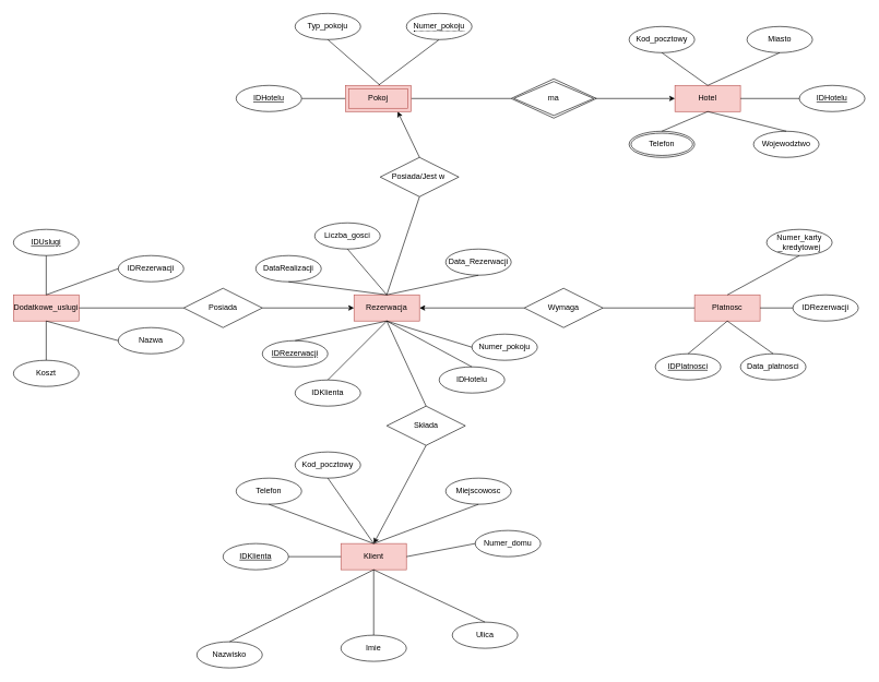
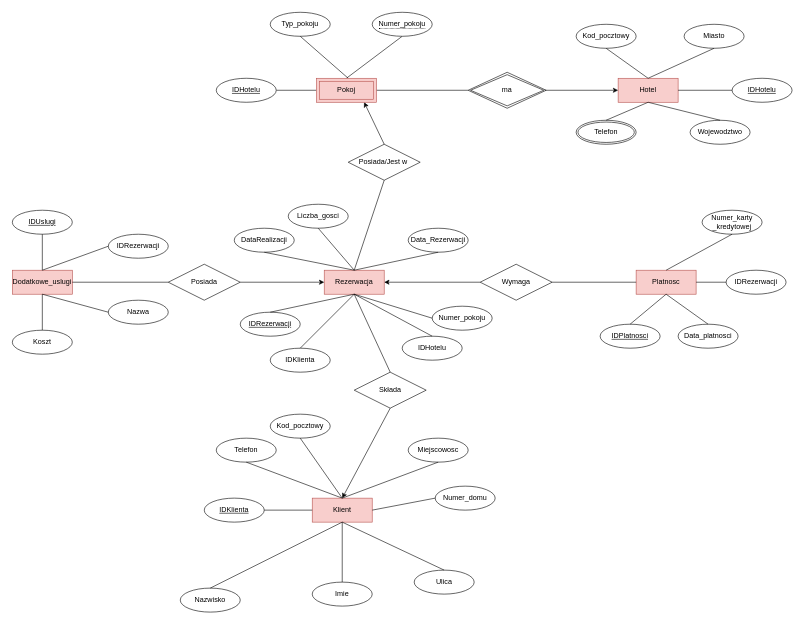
  <mxCell id="0" />
  <mxCell id="1" parent="0" />
- <mxCell id="2" value="DataRealizacji" style="ellipse;whiteSpace=wrap;html=1;align=center;" parent="1" vertex="1"><mxGeometry x="390" y="390" width="100" height="40" as="geometry" /></mxCell>
+ <mxCell id="2" value="DataRealizacji" style="ellipse;whiteSpace=wrap;html=1;align=center;" parent="1" vertex="1"><mxGeometry x="390" y="380" width="100" height="40" as="geometry" /></mxCell>
  <mxCell id="3" value="Liczba_gosci" style="ellipse;whiteSpace=wrap;html=1;align=center;" parent="1" vertex="1"><mxGeometry x="480" y="340" width="100" height="40" as="geometry" /></mxCell>
  <mxCell id="4" value="Data_Rezerwacji" style="ellipse;whiteSpace=wrap;html=1;align=center;" parent="1" vertex="1"><mxGeometry x="680" y="380" width="100" height="40" as="geometry" /></mxCell>
  <mxCell id="5" value="IDRezerwacji" style="ellipse;whiteSpace=wrap;html=1;align=center;fontStyle=4;" parent="1" vertex="1"><mxGeometry x="400" y="520" width="100" height="40" as="geometry" /></mxCell>
  <mxCell id="6" value="IDKlienta" style="ellipse;whiteSpace=wrap;html=1;align=center;dashed=0;" parent="1" vertex="1"><mxGeometry x="450" y="580" width="100" height="40" as="geometry" /></mxCell>
  <mxCell id="7" value="IDHotelu" style="ellipse;whiteSpace=wrap;html=1;align=center;dashed=0;" parent="1" vertex="1"><mxGeometry x="670" y="560" width="100" height="40" as="geometry" /></mxCell>
  <mxCell id="8" value="Rezerwacja&lt;br&gt;" style="whiteSpace=wrap;html=1;align=center;fillColor=#f8cecc;strokeColor=#b85450;" parent="1" vertex="1"><mxGeometry x="540" y="450" width="100" height="40" as="geometry" /></mxCell>
  <mxCell id="9" value="" style="endArrow=none;html=1;rounded=0;exitX=0.5;exitY=0;exitDx=0;exitDy=0;entryX=0.5;entryY=1;entryDx=0;entryDy=0;" parent="1" source="6" target="8" edge="1"><mxGeometry width="50" height="50" relative="1" as="geometry"><mxPoint x="650" y="510" as="sourcePoint" /><mxPoint x="700" y="460" as="targetPoint" /></mxGeometry></mxCell>
  <mxCell id="10" value="" style="endArrow=none;html=1;rounded=0;exitX=0.5;exitY=0;exitDx=0;exitDy=0;" parent="1" source="7" edge="1"><mxGeometry width="50" height="50" relative="1" as="geometry"><mxPoint x="599" y="547" as="sourcePoint" /><mxPoint x="590" y="490" as="targetPoint" /></mxGeometry></mxCell>
  <mxCell id="11" value="" style="endArrow=none;html=1;rounded=0;exitX=0.5;exitY=0;exitDx=0;exitDy=0;entryX=0.5;entryY=1;entryDx=0;entryDy=0;" parent="1" source="5" target="8" edge="1"><mxGeometry width="50" height="50" relative="1" as="geometry"><mxPoint x="710" y="520" as="sourcePoint" /><mxPoint x="600" y="500" as="targetPoint" /></mxGeometry></mxCell>
  <mxCell id="12" value="" style="endArrow=none;html=1;rounded=0;exitX=0.5;exitY=1;exitDx=0;exitDy=0;entryX=0.5;entryY=0;entryDx=0;entryDy=0;" parent="1" source="2" target="8" edge="1"><mxGeometry width="50" height="50" relative="1" as="geometry"><mxPoint x="460" y="510" as="sourcePoint" /><mxPoint x="600" y="500" as="targetPoint" /></mxGeometry></mxCell>
  <mxCell id="13" value="" style="endArrow=none;html=1;rounded=0;exitX=0.5;exitY=1;exitDx=0;exitDy=0;" parent="1" source="3" edge="1"><mxGeometry width="50" height="50" relative="1" as="geometry"><mxPoint x="520" y="430" as="sourcePoint" /><mxPoint x="590" y="450" as="targetPoint" /></mxGeometry></mxCell>
  <mxCell id="14" value="" style="endArrow=none;html=1;rounded=0;exitX=0.5;exitY=1;exitDx=0;exitDy=0;entryX=0.5;entryY=0;entryDx=0;entryDy=0;" parent="1" source="4" target="8" edge="1"><mxGeometry width="50" height="50" relative="1" as="geometry"><mxPoint x="590" y="410" as="sourcePoint" /><mxPoint x="600" y="460" as="targetPoint" /></mxGeometry></mxCell>
  <mxCell id="15" value="Typ_pokoju" style="ellipse;whiteSpace=wrap;html=1;align=center;" parent="1" vertex="1"><mxGeometry x="450" y="20" width="100" height="40" as="geometry" /></mxCell>
  <mxCell id="16" value="Hotel" style="whiteSpace=wrap;html=1;align=center;fillColor=#f8cecc;strokeColor=#b85450;" parent="1" vertex="1"><mxGeometry x="1030" y="130" width="100" height="40" as="geometry" /></mxCell>
  <mxCell id="17" value="IDHotelu" style="ellipse;whiteSpace=wrap;html=1;align=center;fontStyle=4;" parent="1" vertex="1"><mxGeometry x="1220" y="130" width="100" height="40" as="geometry" /></mxCell>
  <mxCell id="18" value="Wojewodztwo" style="ellipse;whiteSpace=wrap;html=1;align=center;" parent="1" vertex="1"><mxGeometry x="1150" y="200" width="100" height="40" as="geometry" /></mxCell>
  <mxCell id="19" value="Kod_pocztowy" style="ellipse;whiteSpace=wrap;html=1;align=center;" parent="1" vertex="1"><mxGeometry x="960" y="40" width="100" height="40" as="geometry" /></mxCell>
  <mxCell id="20" value="Miasto" style="ellipse;whiteSpace=wrap;html=1;align=center;" parent="1" vertex="1"><mxGeometry x="1140" y="40" width="100" height="40" as="geometry" /></mxCell>
  <mxCell id="21" value="Telefon" style="ellipse;shape=doubleEllipse;margin=3;whiteSpace=wrap;html=1;align=center;" parent="1" vertex="1"><mxGeometry x="960" y="200" width="100" height="40" as="geometry" /></mxCell>
  <mxCell id="22" value="" style="endArrow=none;html=1;rounded=0;entryX=0;entryY=0.5;entryDx=0;entryDy=0;exitX=1;exitY=0.5;exitDx=0;exitDy=0;" parent="1" source="80" edge="1"><mxGeometry width="50" height="50" relative="1" as="geometry"><mxPoint x="420" y="210" as="sourcePoint" /><mxPoint x="527" y="150" as="targetPoint" /></mxGeometry></mxCell>
  <mxCell id="23" value="" style="endArrow=none;html=1;rounded=0;exitX=0.5;exitY=0;exitDx=0;exitDy=0;entryX=0.5;entryY=1;entryDx=0;entryDy=0;" parent="1" edge="1"><mxGeometry relative="1" as="geometry"><mxPoint x="577" y="130" as="sourcePoint" /><mxPoint x="670" y="60" as="targetPoint" /></mxGeometry></mxCell>
  <mxCell id="24" value="" style="endArrow=none;html=1;rounded=0;entryX=0.5;entryY=1;entryDx=0;entryDy=0;" parent="1" target="15" edge="1"><mxGeometry relative="1" as="geometry"><mxPoint x="580" y="130" as="sourcePoint" /><mxPoint x="670" y="70" as="targetPoint" /></mxGeometry></mxCell>
  <mxCell id="25" value="" style="endArrow=none;html=1;rounded=0;exitX=0.5;exitY=0;exitDx=0;exitDy=0;entryX=0.5;entryY=1;entryDx=0;entryDy=0;" parent="1" source="21" target="16" edge="1"><mxGeometry relative="1" as="geometry"><mxPoint x="607" y="160" as="sourcePoint" /><mxPoint x="690" y="90" as="targetPoint" /></mxGeometry></mxCell>
  <mxCell id="26" value="" style="endArrow=none;html=1;rounded=0;exitX=0.5;exitY=0;exitDx=0;exitDy=0;entryX=0.5;entryY=1;entryDx=0;entryDy=0;" parent="1" source="18" target="16" edge="1"><mxGeometry relative="1" as="geometry"><mxPoint x="950" y="190" as="sourcePoint" /><mxPoint x="1040" y="160" as="targetPoint" /></mxGeometry></mxCell>
  <mxCell id="27" value="" style="endArrow=none;html=1;rounded=0;exitX=0.5;exitY=1;exitDx=0;exitDy=0;entryX=0.5;entryY=0;entryDx=0;entryDy=0;" parent="1" source="20" target="16" edge="1"><mxGeometry relative="1" as="geometry"><mxPoint x="1140" y="210" as="sourcePoint" /><mxPoint x="1090" y="160" as="targetPoint" /></mxGeometry></mxCell>
  <mxCell id="28" value="" style="endArrow=none;html=1;rounded=0;exitX=0;exitY=0.5;exitDx=0;exitDy=0;entryX=1;entryY=0.5;entryDx=0;entryDy=0;" parent="1" source="17" target="16" edge="1"><mxGeometry relative="1" as="geometry"><mxPoint x="1200" y="70" as="sourcePoint" /><mxPoint x="1140" y="120" as="targetPoint" /></mxGeometry></mxCell>
  <mxCell id="29" value="" style="endArrow=none;html=1;rounded=0;exitX=0.5;exitY=1;exitDx=0;exitDy=0;entryX=0.5;entryY=0;entryDx=0;entryDy=0;" parent="1" source="19" target="16" edge="1"><mxGeometry relative="1" as="geometry"><mxPoint x="1220" y="140" as="sourcePoint" /><mxPoint x="1140" y="140" as="targetPoint" /></mxGeometry></mxCell>
  <mxCell id="30" value="Platnosc" style="whiteSpace=wrap;html=1;align=center;fillColor=#f8cecc;strokeColor=#b85450;" parent="1" vertex="1"><mxGeometry x="1060" y="450" width="100" height="40" as="geometry" /></mxCell>
  <mxCell id="31" value="IDRezerwacji" style="ellipse;whiteSpace=wrap;html=1;align=center;" parent="1" vertex="1"><mxGeometry x="1210" y="450" width="100" height="40" as="geometry" /></mxCell>
  <mxCell id="32" value="Data_platnosci" style="ellipse;whiteSpace=wrap;html=1;align=center;" parent="1" vertex="1"><mxGeometry x="1130" y="540" width="100" height="40" as="geometry" /></mxCell>
  <mxCell id="33" value="Numer_karty&lt;br&gt;_kredytowej" style="ellipse;whiteSpace=wrap;html=1;align=center;" parent="1" vertex="1"><mxGeometry x="1170" y="350" width="100" height="40" as="geometry" /></mxCell>
  <mxCell id="34" value="IDPlatnosci" style="ellipse;whiteSpace=wrap;html=1;align=center;fontStyle=4;" parent="1" vertex="1"><mxGeometry x="1000" y="540" width="100" height="40" as="geometry" /></mxCell>
  <mxCell id="35" value="Dodatkowe_uslugi" style="whiteSpace=wrap;html=1;align=center;fillColor=#f8cecc;strokeColor=#b85450;" parent="1" vertex="1"><mxGeometry x="20" y="450" width="100" height="40" as="geometry" /></mxCell>
  <mxCell id="36" value="IDUslugi&lt;br&gt;" style="ellipse;whiteSpace=wrap;html=1;align=center;fontStyle=4;" parent="1" vertex="1"><mxGeometry x="20" y="350" width="100" height="40" as="geometry" /></mxCell>
  <mxCell id="37" value="Koszt" style="ellipse;whiteSpace=wrap;html=1;align=center;" parent="1" vertex="1"><mxGeometry x="20" y="550" width="100" height="40" as="geometry" /></mxCell>
  <mxCell id="38" value="Nazwa" style="ellipse;whiteSpace=wrap;html=1;align=center;" parent="1" vertex="1"><mxGeometry x="180" y="500" width="100" height="40" as="geometry" /></mxCell>
  <mxCell id="39" value="IDRezerwacji" style="ellipse;whiteSpace=wrap;html=1;align=center;" parent="1" vertex="1"><mxGeometry x="180" y="390" width="100" height="40" as="geometry" /></mxCell>
  <mxCell id="40" value="" style="endArrow=none;html=1;rounded=0;entryX=0;entryY=0.5;entryDx=0;entryDy=0;exitX=0.5;exitY=0;exitDx=0;exitDy=0;" parent="1" source="35" target="39" edge="1"><mxGeometry width="50" height="50" relative="1" as="geometry"><mxPoint x="650" y="380" as="sourcePoint" /><mxPoint x="700" y="330" as="targetPoint" /></mxGeometry></mxCell>
  <mxCell id="41" value="" style="endArrow=none;html=1;rounded=0;entryX=0.5;entryY=1;entryDx=0;entryDy=0;exitX=0.5;exitY=0;exitDx=0;exitDy=0;" parent="1" source="35" target="36" edge="1"><mxGeometry width="50" height="50" relative="1" as="geometry"><mxPoint x="650" y="380" as="sourcePoint" /><mxPoint x="700" y="330" as="targetPoint" /></mxGeometry></mxCell>
  <mxCell id="42" value="" style="endArrow=none;html=1;rounded=0;entryX=0;entryY=0.5;entryDx=0;entryDy=0;exitX=0.5;exitY=1;exitDx=0;exitDy=0;" parent="1" source="35" target="38" edge="1"><mxGeometry width="50" height="50" relative="1" as="geometry"><mxPoint x="80" y="450" as="sourcePoint" /><mxPoint x="190" y="420" as="targetPoint" /></mxGeometry></mxCell>
  <mxCell id="43" value="" style="endArrow=none;html=1;rounded=0;entryX=0.5;entryY=0;entryDx=0;entryDy=0;exitX=0.5;exitY=1;exitDx=0;exitDy=0;" parent="1" source="35" target="37" edge="1"><mxGeometry width="50" height="50" relative="1" as="geometry"><mxPoint x="80" y="490" as="sourcePoint" /><mxPoint x="190" y="500" as="targetPoint" /></mxGeometry></mxCell>
  <mxCell id="44" value="Klient" style="whiteSpace=wrap;html=1;align=center;fillColor=#f8cecc;strokeColor=#b85450;" parent="1" vertex="1"><mxGeometry x="520" y="830" width="100" height="40" as="geometry" /></mxCell>
  <mxCell id="45" value="IDKlienta" style="ellipse;whiteSpace=wrap;html=1;align=center;fontStyle=4;" parent="1" vertex="1"><mxGeometry x="340" y="830" width="100" height="40" as="geometry" /></mxCell>
  <mxCell id="46" value="Nazwisko" style="ellipse;whiteSpace=wrap;html=1;align=center;" parent="1" vertex="1"><mxGeometry x="300" y="980" width="100" height="40" as="geometry" /></mxCell>
  <mxCell id="47" value="Imie" style="ellipse;whiteSpace=wrap;html=1;align=center;" parent="1" vertex="1"><mxGeometry x="520" y="970" width="100" height="40" as="geometry" /></mxCell>
  <mxCell id="48" value="Ulica" style="ellipse;whiteSpace=wrap;html=1;align=center;" parent="1" vertex="1"><mxGeometry x="690" y="950" width="100" height="40" as="geometry" /></mxCell>
  <mxCell id="49" value="Numer_domu" style="ellipse;whiteSpace=wrap;html=1;align=center;" parent="1" vertex="1"><mxGeometry x="725" y="810" width="100" height="40" as="geometry" /></mxCell>
  <mxCell id="50" value="Miejscowosc" style="ellipse;whiteSpace=wrap;html=1;align=center;" parent="1" vertex="1"><mxGeometry x="680" y="730" width="100" height="40" as="geometry" /></mxCell>
  <mxCell id="51" value="Kod_pocztowy" style="ellipse;whiteSpace=wrap;html=1;align=center;" parent="1" vertex="1"><mxGeometry x="450" y="690" width="100" height="40" as="geometry" /></mxCell>
  <mxCell id="52" value="Telefon" style="ellipse;whiteSpace=wrap;html=1;align=center;" parent="1" vertex="1"><mxGeometry x="360" y="730" width="100" height="40" as="geometry" /></mxCell>
  <mxCell id="53" value="" style="endArrow=none;html=1;rounded=0;exitX=1;exitY=0.5;exitDx=0;exitDy=0;entryX=0;entryY=0.5;entryDx=0;entryDy=0;" parent="1" source="45" target="44" edge="1"><mxGeometry width="50" height="50" relative="1" as="geometry"><mxPoint x="650" y="780" as="sourcePoint" /><mxPoint x="700" y="730" as="targetPoint" /></mxGeometry></mxCell>
  <mxCell id="54" value="" style="endArrow=none;html=1;rounded=0;exitX=0.5;exitY=1;exitDx=0;exitDy=0;entryX=0.5;entryY=0;entryDx=0;entryDy=0;" parent="1" source="52" target="44" edge="1"><mxGeometry width="50" height="50" relative="1" as="geometry"><mxPoint x="450" y="860" as="sourcePoint" /><mxPoint x="530" y="860" as="targetPoint" /></mxGeometry></mxCell>
  <mxCell id="55" value="" style="endArrow=none;html=1;rounded=0;exitX=0.5;exitY=1;exitDx=0;exitDy=0;entryX=0.5;entryY=0;entryDx=0;entryDy=0;" parent="1" source="51" target="44" edge="1"><mxGeometry width="50" height="50" relative="1" as="geometry"><mxPoint x="470" y="770" as="sourcePoint" /><mxPoint x="580" y="840" as="targetPoint" /></mxGeometry></mxCell>
  <mxCell id="56" value="" style="endArrow=none;html=1;rounded=0;exitX=0.5;exitY=1;exitDx=0;exitDy=0;" parent="1" source="50" edge="1"><mxGeometry width="50" height="50" relative="1" as="geometry"><mxPoint x="620" y="760" as="sourcePoint" /><mxPoint x="570" y="830" as="targetPoint" /></mxGeometry></mxCell>
  <mxCell id="57" value="" style="endArrow=none;html=1;rounded=0;exitX=0.5;exitY=0;exitDx=0;exitDy=0;entryX=0.5;entryY=1;entryDx=0;entryDy=0;" parent="1" source="46" target="44" edge="1"><mxGeometry width="50" height="50" relative="1" as="geometry"><mxPoint x="420" y="780" as="sourcePoint" /><mxPoint x="580" y="840" as="targetPoint" /></mxGeometry></mxCell>
  <mxCell id="58" value="" style="endArrow=none;html=1;rounded=0;exitX=0.5;exitY=0;exitDx=0;exitDy=0;entryX=0.5;entryY=1;entryDx=0;entryDy=0;" parent="1" source="47" target="44" edge="1"><mxGeometry width="50" height="50" relative="1" as="geometry"><mxPoint x="430" y="960" as="sourcePoint" /><mxPoint x="580" y="880" as="targetPoint" /></mxGeometry></mxCell>
  <mxCell id="59" value="" style="endArrow=none;html=1;rounded=0;exitX=0.5;exitY=0;exitDx=0;exitDy=0;entryX=0.5;entryY=1;entryDx=0;entryDy=0;" parent="1" source="48" target="44" edge="1"><mxGeometry width="50" height="50" relative="1" as="geometry"><mxPoint x="580" y="980" as="sourcePoint" /><mxPoint x="580" y="880" as="targetPoint" /></mxGeometry></mxCell>
  <mxCell id="60" value="" style="endArrow=none;html=1;rounded=0;exitX=0;exitY=0.5;exitDx=0;exitDy=0;entryX=1;entryY=0.5;entryDx=0;entryDy=0;" parent="1" source="49" target="44" edge="1"><mxGeometry width="50" height="50" relative="1" as="geometry"><mxPoint x="750" y="960" as="sourcePoint" /><mxPoint x="580" y="880" as="targetPoint" /></mxGeometry></mxCell>
  <mxCell id="61" value="" style="endArrow=none;html=1;rounded=0;exitX=0.5;exitY=1;exitDx=0;exitDy=0;entryX=0.5;entryY=0;entryDx=0;entryDy=0;" parent="1" source="30" target="34" edge="1"><mxGeometry width="50" height="50" relative="1" as="geometry"><mxPoint x="650" y="580" as="sourcePoint" /><mxPoint x="700" y="530" as="targetPoint" /></mxGeometry></mxCell>
  <mxCell id="62" value="" style="endArrow=none;html=1;rounded=0;exitX=0.5;exitY=0;exitDx=0;exitDy=0;entryX=0.5;entryY=1;entryDx=0;entryDy=0;" parent="1" source="30" target="33" edge="1"><mxGeometry width="50" height="50" relative="1" as="geometry"><mxPoint x="1070" y="480" as="sourcePoint" /><mxPoint x="1030" y="480" as="targetPoint" /></mxGeometry></mxCell>
  <mxCell id="63" value="" style="endArrow=none;html=1;rounded=0;exitX=1;exitY=0.5;exitDx=0;exitDy=0;" parent="1" source="30" target="31" edge="1"><mxGeometry width="50" height="50" relative="1" as="geometry"><mxPoint x="1120" y="460" as="sourcePoint" /><mxPoint x="1120" y="410" as="targetPoint" /></mxGeometry></mxCell>
  <mxCell id="64" value="" style="endArrow=none;html=1;rounded=0;exitX=0.5;exitY=1;exitDx=0;exitDy=0;entryX=0.5;entryY=0;entryDx=0;entryDy=0;" parent="1" source="30" target="32" edge="1"><mxGeometry width="50" height="50" relative="1" as="geometry"><mxPoint x="1170" y="480" as="sourcePoint" /><mxPoint x="1220" y="480" as="targetPoint" /></mxGeometry></mxCell>
  <mxCell id="65" value="Wymaga" style="shape=rhombus;perimeter=rhombusPerimeter;whiteSpace=wrap;html=1;align=center;" parent="1" vertex="1"><mxGeometry x="800" y="440" width="120" height="60" as="geometry" /></mxCell>
  <mxCell id="66" value="" style="endArrow=classic;html=1;rounded=0;entryX=1;entryY=0.5;entryDx=0;entryDy=0;exitX=0;exitY=0.5;exitDx=0;exitDy=0;" parent="1" source="65" target="8" edge="1"><mxGeometry width="50" height="50" relative="1" as="geometry"><mxPoint x="650" y="480" as="sourcePoint" /><mxPoint x="700" y="430" as="targetPoint" /></mxGeometry></mxCell>
  <mxCell id="67" value="" style="endArrow=none;html=1;rounded=0;entryX=0;entryY=0.5;entryDx=0;entryDy=0;exitX=1;exitY=0.5;exitDx=0;exitDy=0;" parent="1" source="65" target="30" edge="1"><mxGeometry width="50" height="50" relative="1" as="geometry"><mxPoint x="650" y="480" as="sourcePoint" /><mxPoint x="700" y="430" as="targetPoint" /></mxGeometry></mxCell>
  <mxCell id="68" value="Posiada/Jest w&amp;nbsp;" style="shape=rhombus;perimeter=rhombusPerimeter;whiteSpace=wrap;html=1;align=center;" parent="1" vertex="1"><mxGeometry x="580" y="240" width="120" height="60" as="geometry" /></mxCell>
  <mxCell id="69" value="" style="endArrow=none;html=1;rounded=0;entryX=0.5;entryY=1;entryDx=0;entryDy=0;" parent="1" target="68" edge="1"><mxGeometry relative="1" as="geometry"><mxPoint x="590" y="450" as="sourcePoint" /><mxPoint x="750" y="450" as="targetPoint" /></mxGeometry></mxCell>
  <mxCell id="70" value="" style="endArrow=classic;html=1;rounded=0;exitX=0.5;exitY=0;exitDx=0;exitDy=0;" parent="1" source="68" edge="1"><mxGeometry width="50" height="50" relative="1" as="geometry"><mxPoint x="650" y="480" as="sourcePoint" /><mxPoint x="606.556" y="170" as="targetPoint" /></mxGeometry></mxCell>
  <mxCell id="71" value="" style="endArrow=classic;html=1;rounded=0;entryX=0.5;entryY=0;entryDx=0;entryDy=0;" parent="1" target="44" edge="1"><mxGeometry width="50" height="50" relative="1" as="geometry"><mxPoint x="650" y="680" as="sourcePoint" /><mxPoint x="700" y="630" as="targetPoint" /></mxGeometry></mxCell>
  <mxCell id="72" value="Składa" style="shape=rhombus;perimeter=rhombusPerimeter;whiteSpace=wrap;html=1;align=center;" parent="1" vertex="1"><mxGeometry x="590" y="620" width="120" height="60" as="geometry" /></mxCell>
  <mxCell id="73" value="" style="endArrow=none;html=1;rounded=0;exitX=0.5;exitY=0;exitDx=0;exitDy=0;" parent="1" source="72" edge="1"><mxGeometry width="50" height="50" relative="1" as="geometry"><mxPoint x="650" y="580" as="sourcePoint" /><mxPoint x="590" y="490" as="targetPoint" /></mxGeometry></mxCell>
  <mxCell id="74" value="Posiada" style="shape=rhombus;perimeter=rhombusPerimeter;whiteSpace=wrap;html=1;align=center;" parent="1" vertex="1"><mxGeometry x="280" y="440" width="120" height="60" as="geometry" /></mxCell>
  <mxCell id="75" value="" style="endArrow=none;html=1;rounded=0;exitX=1;exitY=0.5;exitDx=0;exitDy=0;entryX=0;entryY=0.5;entryDx=0;entryDy=0;" parent="1" source="35" target="74" edge="1"><mxGeometry width="50" height="50" relative="1" as="geometry"><mxPoint x="650" y="580" as="sourcePoint" /><mxPoint x="700" y="530" as="targetPoint" /></mxGeometry></mxCell>
  <mxCell id="76" value="" style="endArrow=classic;html=1;rounded=0;entryX=0;entryY=0.5;entryDx=0;entryDy=0;exitX=1;exitY=0.5;exitDx=0;exitDy=0;" parent="1" source="74" target="8" edge="1"><mxGeometry width="50" height="50" relative="1" as="geometry"><mxPoint x="650" y="580" as="sourcePoint" /><mxPoint x="700" y="530" as="targetPoint" /></mxGeometry></mxCell>
  <mxCell id="77" value="" style="endArrow=classic;html=1;rounded=0;entryX=0;entryY=0.5;entryDx=0;entryDy=0;exitX=1;exitY=0.5;exitDx=0;exitDy=0;" parent="1" target="16" edge="1"><mxGeometry width="50" height="50" relative="1" as="geometry"><mxPoint x="900" y="150" as="sourcePoint" /><mxPoint x="700" y="130" as="targetPoint" /></mxGeometry></mxCell>
  <mxCell id="78" value="" style="endArrow=none;html=1;rounded=0;entryX=0;entryY=0.5;entryDx=0;entryDy=0;exitX=1;exitY=0.5;exitDx=0;exitDy=0;" parent="1" edge="1"><mxGeometry width="50" height="50" relative="1" as="geometry"><mxPoint x="627" y="150" as="sourcePoint" /><mxPoint x="780" y="150" as="targetPoint" /></mxGeometry></mxCell>
  <mxCell id="79" value="&lt;span style=&quot;border-bottom: 1px dotted&quot;&gt;Numer_pokoju&lt;/span&gt;" style="ellipse;whiteSpace=wrap;html=1;align=center;" parent="1" vertex="1"><mxGeometry x="620" y="20" width="100" height="40" as="geometry" /></mxCell>
  <mxCell id="80" value="IDHotelu" style="ellipse;whiteSpace=wrap;html=1;align=center;fontStyle=4;" parent="1" vertex="1"><mxGeometry x="360" y="130" width="100" height="40" as="geometry" /></mxCell>
  <mxCell id="81" value="Pokoj" style="shape=ext;margin=3;double=1;whiteSpace=wrap;html=1;align=center;fillColor=#f8cecc;strokeColor=#b85450;" parent="1" vertex="1"><mxGeometry x="527" y="130" width="100" height="40" as="geometry" /></mxCell>
  <mxCell id="82" value="ma" style="shape=rhombus;double=1;perimeter=rhombusPerimeter;whiteSpace=wrap;html=1;align=center;" parent="1" vertex="1"><mxGeometry x="780" y="120" width="130" height="60" as="geometry" /></mxCell>
  <mxCell id="83" value="Numer_pokoju" style="ellipse;whiteSpace=wrap;html=1;align=center;" parent="1" vertex="1"><mxGeometry x="720" y="510" width="100" height="40" as="geometry" /></mxCell>
  <mxCell id="84" value="" style="endArrow=none;html=1;rounded=0;entryX=0;entryY=0.5;entryDx=0;entryDy=0;" parent="1" target="83" edge="1"><mxGeometry width="50" height="50" relative="1" as="geometry"><mxPoint x="590" y="490" as="sourcePoint" /><mxPoint x="550" y="260" as="targetPoint" /></mxGeometry></mxCell>
